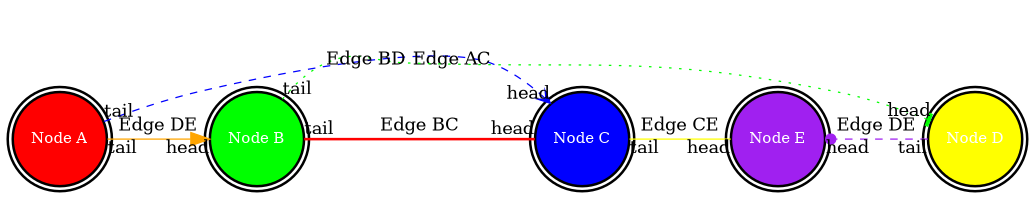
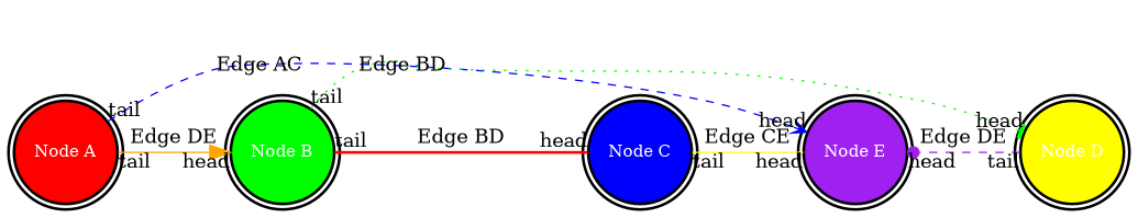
  digraph {
    fontname="DejaVu Serif"
    node [fontcolor=white fontname="DejaVu Serif" fontsize=12 penwidth=2.0 peripheries=2 shape=circle style=filled]
    edge [arrowsize=1.0 arrowtail=none constraint=false dir=forward fontname="DejaVu Serif" headlabel=head style=solid taillabel=tail minlen=1]
    n1 [fillcolor=red height=0.75 label="Node A" width=0.75]
    n2 [fillcolor=green height=0.75 label="Node B" width=0.75]
    n3 [fillcolor=blue height=0.75 label="Node C" width=0.75]
    n4 [fillcolor=yellow height=0.75 label="Node D" width=0.75]
    n5 [fillcolor=purple height=0.75 label="Node E" width=0.75]
    n1 -> n2 [arrowhead=normal arrowsize=1.5 arrowtail=normal color=orange label="Edge DE" weight=2 minlen=""]
-   n1 -> n3 [arrowhead=vee color=blue label="Edge AC" minlen=2 style=dashed weight=1.5]
-   n2 -> n3 [arrowhead=none arrowsize=0.5 color=red dir=none label="Edge BC" minlen=3 style=bold weight=0.5]
+   n1 -> n5 [arrowhead=vee color=blue label="Edge AC" minlen=2 style=dashed weight=1.5]
+   n2 -> n3 [arrowhead=none arrowsize=0.5 color=red dir=none label="Edge BD" minlen=3 style=bold weight=0.5]
    n2 -> n4 [arrowhead=tee color=green dir=both label="Edge BD" style=dotted weight=1.0]
    n3 -> n5 [arrowhead=box arrowsize=1.5 color=yellow dir=back label="Edge CE" weight=2.5]
    n4 -> n5 [arrowhead=dot color=purple dir=both label="Edge DE" style=dashed weight=1]
  }
